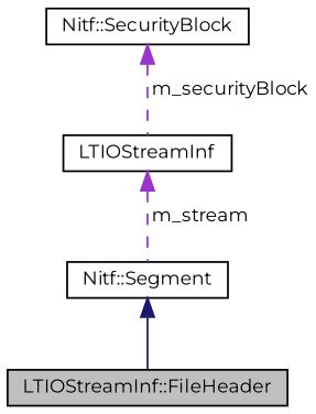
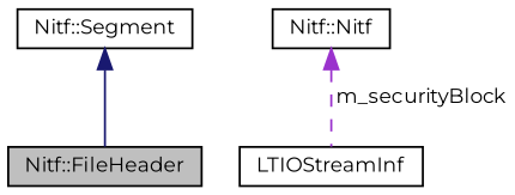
  digraph {
    fontname=Montserrat
    node [color=black fontname=Montserrat fontsize=10 shape=record]
    edge [color=darkorchid3 dir=back fontname=Montserrat fontsize=10 labelfontname=Helvetica labelfontsize=10 style=dashed]
-   n1 [fillcolor=grey75 fontcolor=black height=0.2 label="LTIOStreamInf::FileHeader" style=filled width=0.4]
+   n1 [fillcolor=grey75 fontcolor=black height=0.2 label="Nitf::FileHeader" style=filled width=0.4]
    n2 [height=0.2 label="Nitf::Segment" width=0.4]
-   n3 [height=0.2 label="Nitf::SecurityBlock" width=0.4]
+   n3 [height=0.2 label="Nitf::Nitf" width=0.4]
    n4 [height=0.2 label=LTIOStreamInf width=0.4]
    n2 -> n1 [color=midnightblue style=solid]
    n3 -> n4 [label=" m_securityBlock"]
-   n4 -> n2 [label=" m_stream"]
  }
